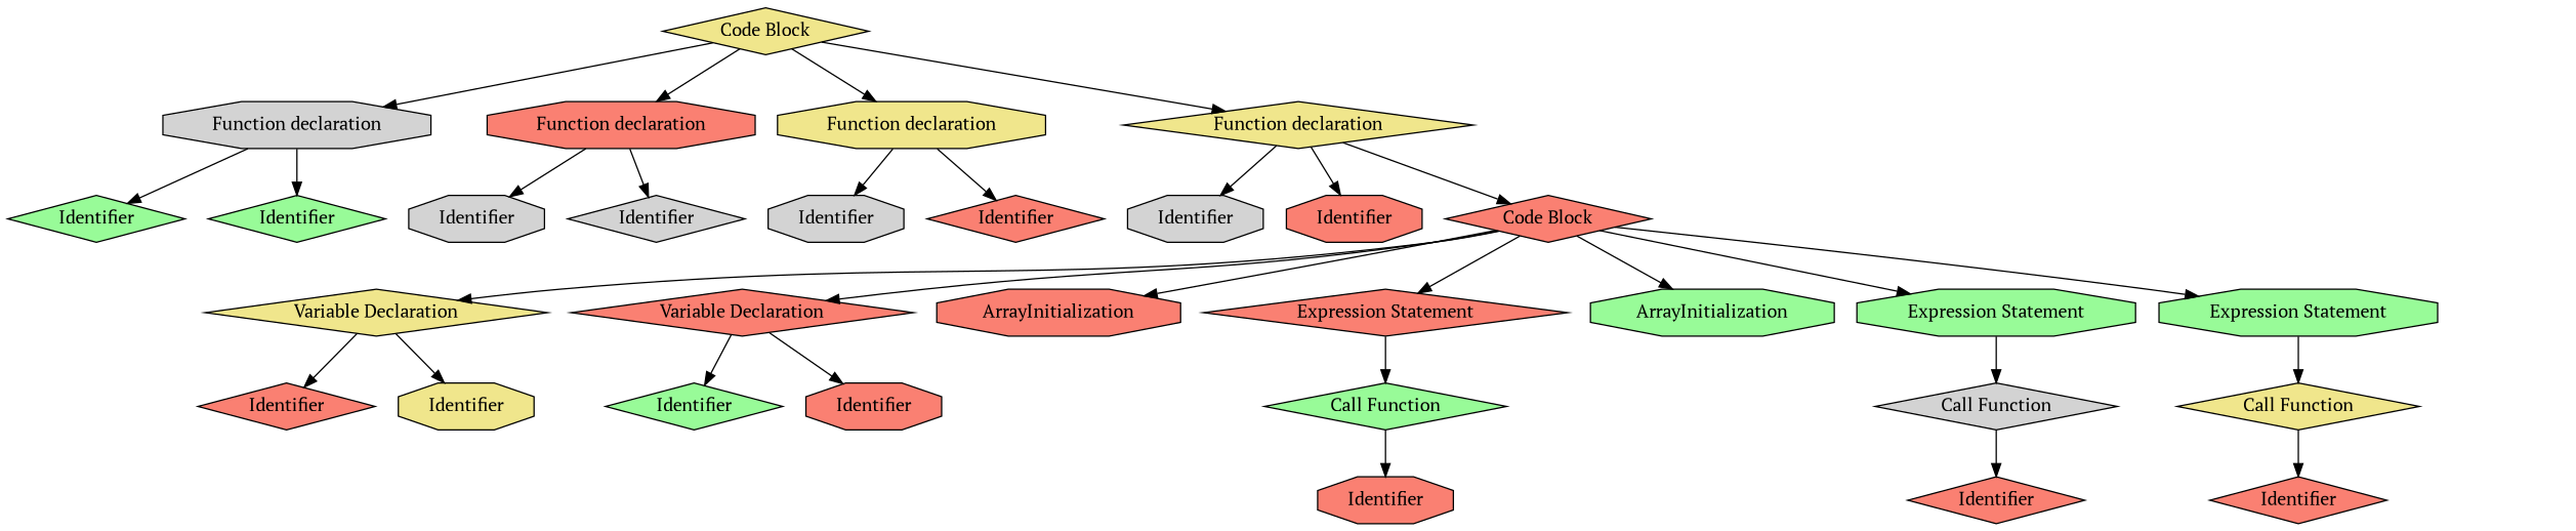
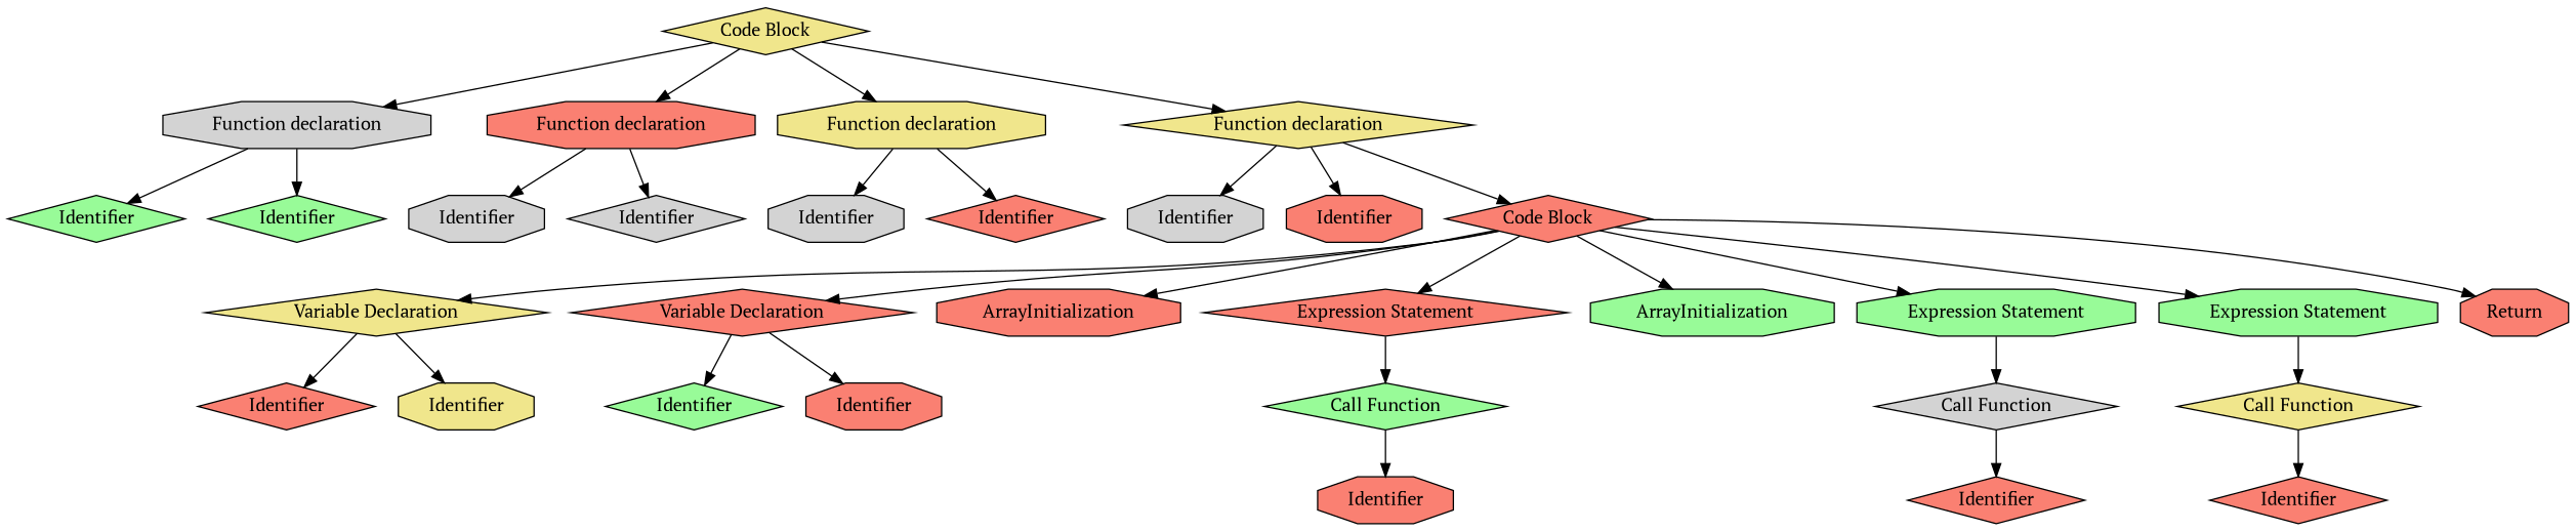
  digraph {
    fontname="PT Serif"
    node [style=filled fillcolor=salmon shape=diamond fontname="PT Serif"]
    edge [fontname="PT Serif"]
    n1 [label="Code Block" fillcolor=khaki]
    n2 [label="Function declaration" fillcolor=lightgrey shape=octagon]
    n3 [label="Function declaration" shape=octagon]
    n4 [label="Function declaration" fillcolor=khaki shape=octagon]
    n5 [label="Function declaration" fillcolor=khaki]
    n6 [label=Identifier fillcolor=palegreen]
    n7 [label=Identifier fillcolor=palegreen]
    n8 [label=Identifier fillcolor=lightgrey shape=octagon]
    n9 [label=Identifier fillcolor=lightgrey]
    n10 [label=Identifier fillcolor=lightgrey shape=octagon]
    n11 [label=Identifier]
    n12 [label=Identifier fillcolor=lightgrey shape=octagon]
    n13 [label=Identifier shape=octagon]
    n14 [label="Code Block"]
    n15 [label="Variable Declaration" fillcolor=khaki]
    n16 [label="Variable Declaration"]
    n17 [label=ArrayInitialization shape=octagon]
    n18 [label="Expression Statement"]
    n19 [label=ArrayInitialization fillcolor=palegreen shape=octagon]
    n20 [label="Expression Statement" fillcolor=palegreen shape=octagon]
    n21 [label="Expression Statement" fillcolor=palegreen shape=octagon]
+   n22 [label=Return shape=octagon]
    n23 [label=Identifier]
    n24 [label=Identifier fillcolor=khaki shape=octagon]
    n25 [label=Identifier fillcolor=palegreen]
    n26 [label=Identifier shape=octagon]
    n27 [label="Call Function" fillcolor=palegreen]
    n28 [label=Identifier shape=octagon]
    n29 [label="Call Function" fillcolor=lightgrey]
    n30 [label=Identifier]
    n31 [label="Call Function" fillcolor=khaki]
    n32 [label=Identifier]
    n1 -> n2
    n1 -> n3
    n1 -> n4
    n1 -> n5
    n2 -> n6
    n2 -> n7
    n3 -> n8
    n3 -> n9
    n4 -> n10
    n4 -> n11
    n5 -> n12
    n5 -> n13
    n5 -> n14
    n14 -> n15
    n14 -> n16
    n14 -> n17
    n14 -> n18
    n14 -> n19
    n14 -> n20
    n14 -> n21
+   n14 -> n22
    n15 -> n23
    n15 -> n24
    n16 -> n25
    n16 -> n26
    n18 -> n27
    n20 -> n29
    n21 -> n31
    n27 -> n28
    n29 -> n30
    n31 -> n32
  }
